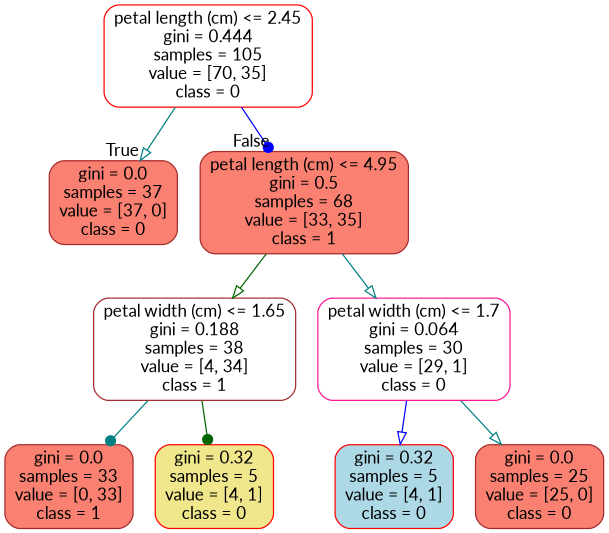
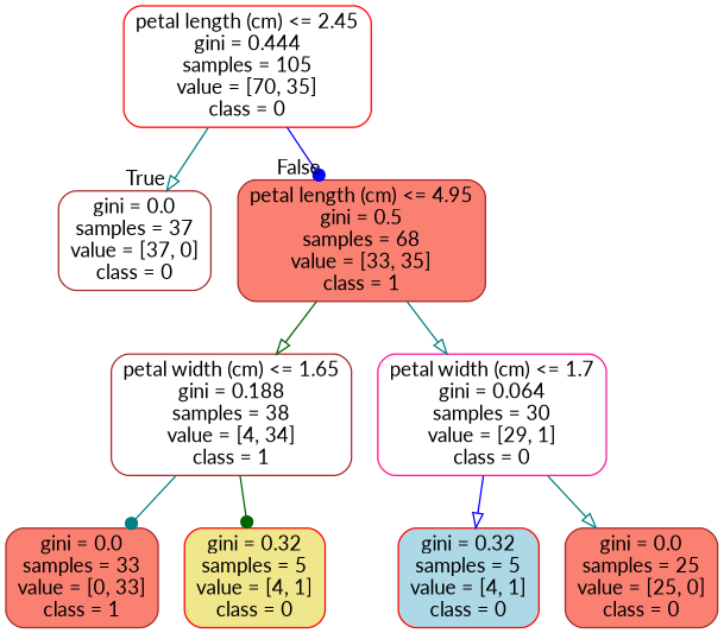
  digraph {
    fontname=Lato
    node [color=brown fillcolor=salmon fontname=Lato shape=box style="filled, rounded"]
    edge [fontname=Lato color=teal arrowhead=onormal]
    n1 [color=red fillcolor=white label="petal length (cm) <= 2.45\ngini = 0.444\nsamples = 105\nvalue = [70, 35]\nclass = 0"]
-   n2 [label="gini = 0.0\nsamples = 37\nvalue = [37, 0]\nclass = 0"]
+   n2 [fillcolor=white label="gini = 0.0\nsamples = 37\nvalue = [37, 0]\nclass = 0"]
    n3 [label="petal length (cm) <= 4.95\ngini = 0.5\nsamples = 68\nvalue = [33, 35]\nclass = 1"]
    n4 [fillcolor=white label="petal width (cm) <= 1.65\ngini = 0.188\nsamples = 38\nvalue = [4, 34]\nclass = 1"]
    n5 [color=deeppink fillcolor=white label="petal width (cm) <= 1.7\ngini = 0.064\nsamples = 30\nvalue = [29, 1]\nclass = 0"]
    n6 [label="gini = 0.0\nsamples = 33\nvalue = [0, 33]\nclass = 1"]
    n7 [color=red fillcolor=khaki label="gini = 0.32\nsamples = 5\nvalue = [4, 1]\nclass = 0"]
    n8 [color=red fillcolor=lightblue label="gini = 0.32\nsamples = 5\nvalue = [4, 1]\nclass = 0"]
    n9 [label="gini = 0.0\nsamples = 25\nvalue = [25, 0]\nclass = 0"]
    n1 -> n2 [headlabel=True labelangle=45 labeldistance=2.5]
    n1 -> n3 [headlabel=False labelangle=-45 labeldistance=2.5 color=blue arrowhead=dot]
    n3 -> n4 [color=darkgreen]
    n3 -> n5
    n4 -> n6 [arrowhead=dot]
    n4 -> n7 [color=darkgreen arrowhead=dot]
    n5 -> n8 [color=blue]
    n5 -> n9
  }
